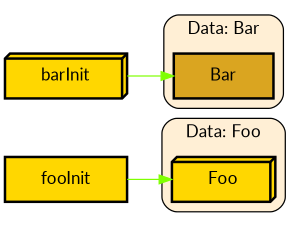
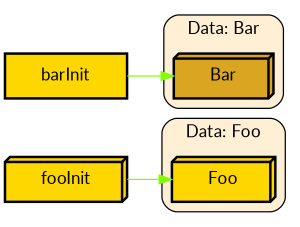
  digraph {
    fontname=Lato
    rankdir=LR
    node [fillcolor=gold fontname=Lato margin="0.4,0.1" shape=box3d style="filled,bold"]
    edge [color=chartreuse fontname=Lato penwidth=1]
    n1 [label=Foo]
-   n2 [fillcolor=goldenrod label=Bar shape=box]
-   n3 [label=barInit]
-   n4 [label=fooInit shape=box]
+   n2 [fillcolor=goldenrod label=Bar]
+   n3 [label=barInit shape=box]
+   n4 [label=fooInit]
    subgraph cluster_1 {
      fillcolor=papayawhip
      label="Data: Foo"
      style="filled,rounded"
      n1
    }
    subgraph cluster_2 {
      fillcolor=papayawhip
      label="Data: Bar"
      style="filled,rounded"
      n2
    }
    n3 -> n2
    n4 -> n1
  }
